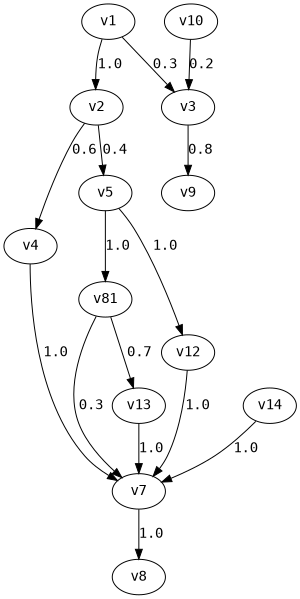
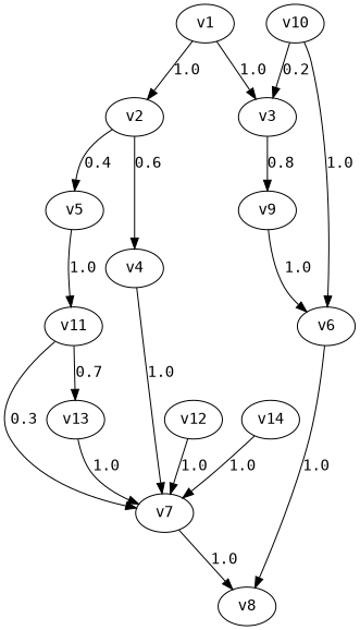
  digraph {
    fontname="DejaVu Sans Mono"
    node [fontname="DejaVu Sans Mono"]
    edge [fontname="DejaVu Sans Mono"]
    n1 [label=v1]
    n2 [label=v2]
    n3 [label=v3]
    n4 [label=v4]
    n5 [label=v5]
    n6 [label=v9]
    n7 [label=v7]
-   n8 [label=v81]
+   n8 [label=v11]
    n9 [label=v12]
+   n10 [label=v6]
    n11 [label=v10]
    n12 [label=v8]
    n13 [label=v13]
    n14 [label=v14]
    n1 -> n2 [label=1.0]
-   n1 -> n3 [label=0.3]
+   n1 -> n3 [label=1.0]
    n2 -> n4 [label=0.6]
    n2 -> n5 [label=0.4]
    n3 -> n6 [label=0.8]
    n4 -> n7 [label=1.0]
    n5 -> n8 [label=1.0]
-   n5 -> n9 [label=1.0]
+   n6 -> n10 [label=1.0]
    n7 -> n12 [label=1.0]
    n8 -> n7 [label=0.3]
    n8 -> n13 [label=0.7]
    n9 -> n7 [label=1.0]
+   n10 -> n12 [label=1.0]
    n11 -> n3 [label=0.2]
+   n11 -> n10 [label=1.0]
    n13 -> n7 [label=1.0]
    n14 -> n7 [label=1.0]
  }
